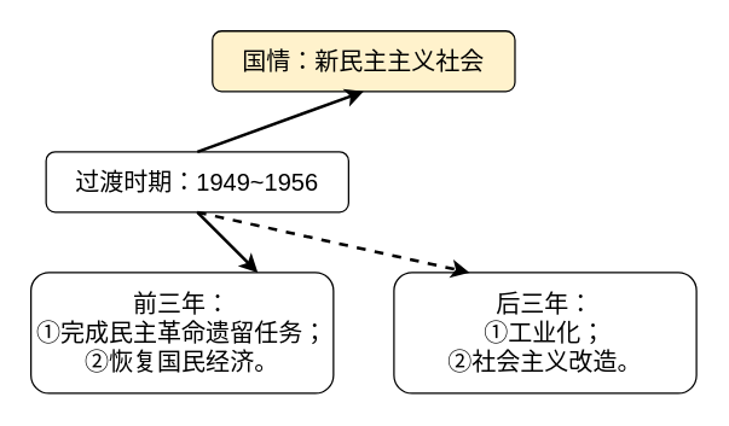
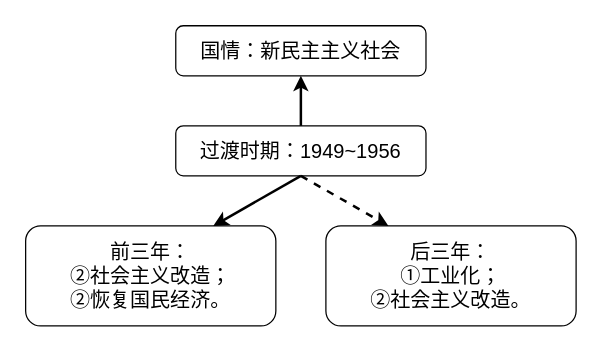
  <mxCell id="0" />
  <mxCell id="1" parent="0" />
- <mxCell id="2" value="&lt;font style=&quot;font-size: 16px;&quot;&gt;国情：新民主主义社会&lt;/font&gt;" style="rounded=1;whiteSpace=wrap;html=1;fillColor=#fff2cc;" vertex="1" parent="1"><mxGeometry x="140" y="20" width="200" height="40" as="geometry" /></mxCell>
- <mxCell id="3" value="&lt;font style=&quot;font-size: 16px;&quot;&gt;过渡时期：1949~1956&lt;/font&gt;" style="rounded=1;whiteSpace=wrap;html=1;" vertex="1" parent="1"><mxGeometry x="30" y="100" width="200" height="40" as="geometry" /></mxCell>
- <mxCell id="4" value="前三年：&lt;br&gt;①完成民主革命遗留任务；&lt;br&gt;②恢复国民经济。" style="rounded=1;whiteSpace=wrap;html=1;fontSize=16;" vertex="1" parent="1"><mxGeometry x="20" y="180" width="200" height="80" as="geometry" /></mxCell>
+ <mxCell id="2" value="&lt;font style=&quot;font-size: 16px;&quot;&gt;国情：新民主主义社会&lt;/font&gt;" style="rounded=1;whiteSpace=wrap;html=1;" vertex="1" parent="1"><mxGeometry x="140" y="20" width="200" height="40" as="geometry" /></mxCell>
+ <mxCell id="3" value="&lt;font style=&quot;font-size: 16px;&quot;&gt;过渡时期：1949~1956&lt;/font&gt;" style="rounded=1;whiteSpace=wrap;html=1;" vertex="1" parent="1"><mxGeometry x="140" y="100" width="200" height="40" as="geometry" /></mxCell>
+ <mxCell id="4" value="前三年：&lt;br&gt;②社会主义改造；&lt;br&gt;②恢复国民经济。" style="rounded=1;whiteSpace=wrap;html=1;fontSize=16;" vertex="1" parent="1"><mxGeometry x="20" y="180" width="200" height="80" as="geometry" /></mxCell>
  <mxCell id="5" value="后三年：&lt;br&gt;①工业化；&lt;br&gt;②社会主义改造。" style="rounded=1;whiteSpace=wrap;html=1;fontSize=16;" vertex="1" parent="1"><mxGeometry x="260" y="180" width="200" height="80" as="geometry" /></mxCell>
  <mxCell id="6" value="" style="endArrow=classic;html=1;rounded=0;fontSize=16;exitX=0.5;exitY=1;exitDx=0;exitDy=0;entryX=0.75;entryY=0;entryDx=0;entryDy=0;strokeWidth=2;" edge="1" parent="1" source="3" target="4"><mxGeometry width="50" height="50" relative="1" as="geometry"><mxPoint x="20" y="150" as="sourcePoint" /><mxPoint x="70" y="100" as="targetPoint" /></mxGeometry></mxCell>
  <mxCell id="7" value="" style="endArrow=classic;html=1;rounded=0;fontSize=16;exitX=0.5;exitY=1;exitDx=0;exitDy=0;entryX=0.25;entryY=0;entryDx=0;entryDy=0;strokeWidth=2;dashed=1;" edge="1" parent="1" source="3" target="5"><mxGeometry width="50" height="50" relative="1" as="geometry"><mxPoint x="460" y="130" as="sourcePoint" /><mxPoint x="510" y="80" as="targetPoint" /></mxGeometry></mxCell>
  <mxCell id="8" value="" style="endArrow=classic;html=1;rounded=0;fontSize=16;strokeWidth=2;exitX=0.5;exitY=0;exitDx=0;exitDy=0;entryX=0.5;entryY=1;entryDx=0;entryDy=0;" edge="1" parent="1" source="3" target="2"><mxGeometry width="50" height="50" relative="1" as="geometry"><mxPoint x="50" y="100" as="sourcePoint" /><mxPoint x="100" y="50" as="targetPoint" /></mxGeometry></mxCell>
